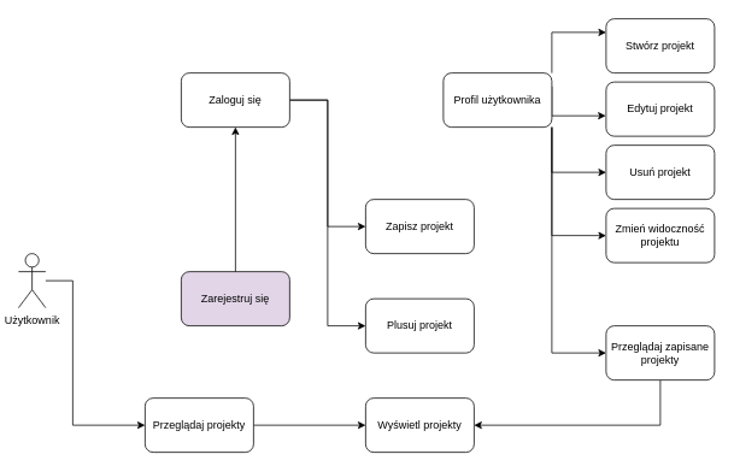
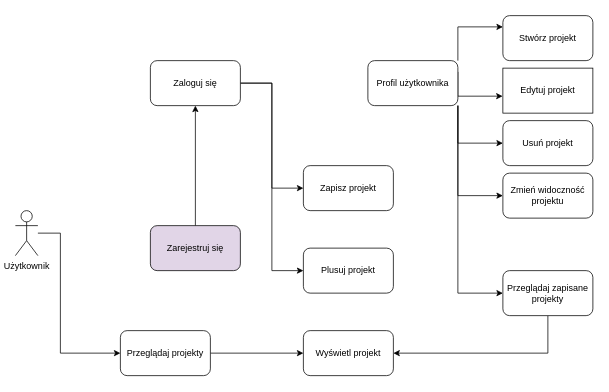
  <mxCell id="0" />
  <mxCell id="1" parent="0" />
  <mxCell id="2" style="edgeStyle=orthogonalEdgeStyle;rounded=0;orthogonalLoop=1;jettySize=auto;html=1;entryX=0;entryY=0.5;entryDx=0;entryDy=0;" edge="1" parent="1" source="3" target="10"><mxGeometry relative="1" as="geometry"><Array as="points"><mxPoint x="80" y="310" /><mxPoint x="80" y="470" /></Array></mxGeometry></mxCell>
  <mxCell id="3" value="Użytkownik&lt;br&gt;" style="shape=umlActor;verticalLabelPosition=bottom;verticalAlign=top;html=1;outlineConnect=0;" vertex="1" parent="1"><mxGeometry x="20" y="280" width="30" height="60" as="geometry" /></mxCell>
  <mxCell id="4" style="edgeStyle=orthogonalEdgeStyle;rounded=0;orthogonalLoop=1;jettySize=auto;html=1;exitX=1;exitY=0.5;exitDx=0;exitDy=0;entryX=0;entryY=0.5;entryDx=0;entryDy=0;" edge="1" parent="1" source="6" target="20"><mxGeometry relative="1" as="geometry" /></mxCell>
  <mxCell id="5" style="edgeStyle=orthogonalEdgeStyle;rounded=0;orthogonalLoop=1;jettySize=auto;html=1;exitX=1;exitY=0.5;exitDx=0;exitDy=0;entryX=0;entryY=0.5;entryDx=0;entryDy=0;" edge="1" parent="1" source="6" target="21"><mxGeometry relative="1" as="geometry" /></mxCell>
  <mxCell id="6" value="Zaloguj się" style="rounded=1;whiteSpace=wrap;html=1;" vertex="1" parent="1"><mxGeometry x="200" y="80" width="120" height="60" as="geometry" /></mxCell>
  <mxCell id="7" style="edgeStyle=orthogonalEdgeStyle;rounded=0;orthogonalLoop=1;jettySize=auto;html=1;exitX=0.5;exitY=0;exitDx=0;exitDy=0;entryX=0.5;entryY=1;entryDx=0;entryDy=0;" edge="1" parent="1" source="8" target="6"><mxGeometry relative="1" as="geometry" /></mxCell>
  <mxCell id="8" value="Zarejestruj się" style="rounded=1;whiteSpace=wrap;html=1;fillColor=#e1d5e7;" vertex="1" parent="1"><mxGeometry x="200" y="300" width="120" height="60" as="geometry" /></mxCell>
  <mxCell id="9" style="edgeStyle=orthogonalEdgeStyle;rounded=0;orthogonalLoop=1;jettySize=auto;html=1;exitX=1;exitY=0.5;exitDx=0;exitDy=0;" edge="1" parent="1" source="10" target="22"><mxGeometry relative="1" as="geometry" /></mxCell>
  <mxCell id="10" value="Przeglądaj projekty" style="rounded=1;whiteSpace=wrap;html=1;" vertex="1" parent="1"><mxGeometry x="160" y="440" width="120" height="60" as="geometry" /></mxCell>
  <mxCell id="11" value="Stwórz projekt" style="rounded=1;whiteSpace=wrap;html=1;" vertex="1" parent="1"><mxGeometry x="670" y="20" width="120" height="60" as="geometry" /></mxCell>
- <mxCell id="12" value="Edytuj projekt" style="rounded=1;whiteSpace=wrap;html=1;" vertex="1" parent="1"><mxGeometry x="670" y="90" width="120" height="60" as="geometry" /></mxCell>
+ <mxCell id="12" value="Edytuj projekt" style="whiteSpace=wrap;html=1;rounded=0;" vertex="1" parent="1"><mxGeometry x="670" y="90" width="120" height="60" as="geometry" /></mxCell>
  <mxCell id="13" value="Usuń projekt" style="rounded=1;whiteSpace=wrap;html=1;" vertex="1" parent="1"><mxGeometry x="670" y="160" width="120" height="60" as="geometry" /></mxCell>
  <mxCell id="14" style="edgeStyle=orthogonalEdgeStyle;rounded=0;orthogonalLoop=1;jettySize=auto;html=1;exitX=1;exitY=0;exitDx=0;exitDy=0;entryX=0;entryY=0.25;entryDx=0;entryDy=0;" edge="1" parent="1" source="19" target="11"><mxGeometry relative="1" as="geometry" /></mxCell>
  <mxCell id="15" style="edgeStyle=orthogonalEdgeStyle;rounded=0;orthogonalLoop=1;jettySize=auto;html=1;exitX=1;exitY=0.25;exitDx=0;exitDy=0;entryX=-0.003;entryY=0.623;entryDx=0;entryDy=0;entryPerimeter=0;" edge="1" parent="1" source="19" target="12"><mxGeometry relative="1" as="geometry"><Array as="points"><mxPoint x="610" y="125" /><mxPoint x="610" y="127" /></Array></mxGeometry></mxCell>
  <mxCell id="16" style="edgeStyle=orthogonalEdgeStyle;rounded=0;orthogonalLoop=1;jettySize=auto;html=1;exitX=1;exitY=1;exitDx=0;exitDy=0;entryX=0;entryY=0.5;entryDx=0;entryDy=0;" edge="1" parent="1" source="19" target="13"><mxGeometry relative="1" as="geometry" /></mxCell>
  <mxCell id="17" style="edgeStyle=orthogonalEdgeStyle;rounded=0;orthogonalLoop=1;jettySize=auto;html=1;exitX=1;exitY=1;exitDx=0;exitDy=0;entryX=0;entryY=0.5;entryDx=0;entryDy=0;" edge="1" parent="1" source="19" target="24"><mxGeometry relative="1" as="geometry" /></mxCell>
  <mxCell id="18" style="edgeStyle=orthogonalEdgeStyle;rounded=0;orthogonalLoop=1;jettySize=auto;html=1;exitX=1;exitY=1;exitDx=0;exitDy=0;entryX=0;entryY=0.5;entryDx=0;entryDy=0;" edge="1" parent="1" source="19" target="25"><mxGeometry relative="1" as="geometry" /></mxCell>
  <mxCell id="19" value="Profil użytkownika" style="rounded=1;whiteSpace=wrap;html=1;" vertex="1" parent="1"><mxGeometry x="490" y="80" width="120" height="60" as="geometry" /></mxCell>
  <mxCell id="20" value="Zapisz projekt" style="rounded=1;whiteSpace=wrap;html=1;" vertex="1" parent="1"><mxGeometry x="404" y="220" width="120" height="60" as="geometry" /></mxCell>
  <mxCell id="21" value="Plusuj projekt" style="rounded=1;whiteSpace=wrap;html=1;" vertex="1" parent="1"><mxGeometry x="404" y="330" width="120" height="60" as="geometry" /></mxCell>
- <mxCell id="22" value="Wyświetl projekty" style="rounded=1;whiteSpace=wrap;html=1;" vertex="1" parent="1"><mxGeometry x="404" y="440" width="120" height="60" as="geometry" /></mxCell>
+ <mxCell id="22" value="Wyświetl projekt" style="rounded=1;whiteSpace=wrap;html=1;" vertex="1" parent="1"><mxGeometry x="404" y="440" width="120" height="60" as="geometry" /></mxCell>
  <mxCell id="23" style="edgeStyle=orthogonalEdgeStyle;rounded=0;orthogonalLoop=1;jettySize=auto;html=1;exitX=0.5;exitY=1;exitDx=0;exitDy=0;entryX=1;entryY=0.5;entryDx=0;entryDy=0;" edge="1" parent="1" source="24" target="22"><mxGeometry relative="1" as="geometry" /></mxCell>
  <mxCell id="24" value="Przeglądaj zapisane projekty" style="rounded=1;whiteSpace=wrap;html=1;" vertex="1" parent="1"><mxGeometry x="670" y="360" width="120" height="60" as="geometry" /></mxCell>
  <mxCell id="25" value="Zmień widoczność projektu" style="rounded=1;whiteSpace=wrap;html=1;" vertex="1" parent="1"><mxGeometry x="670" y="230" width="120" height="60" as="geometry" /></mxCell>
